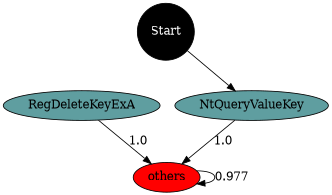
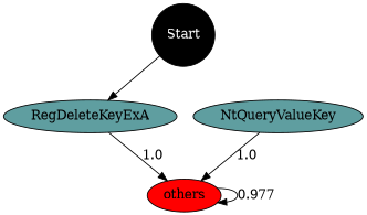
  digraph {
    node [fillcolor=cadetblue style=filled]
    n1 [label=RegDeleteKeyExA]
    n2 [fillcolor=red label=others]
    Start [fillcolor=black fontcolor=white shape=circle]
    n4 [label=NtQueryValueKey]
    n1 -> n2 [label=1.0]
    n2 -> n2 [label=0.977]
-   Start -> n4
+   Start -> n1
    n4 -> n2 [label=1.0]
  }
